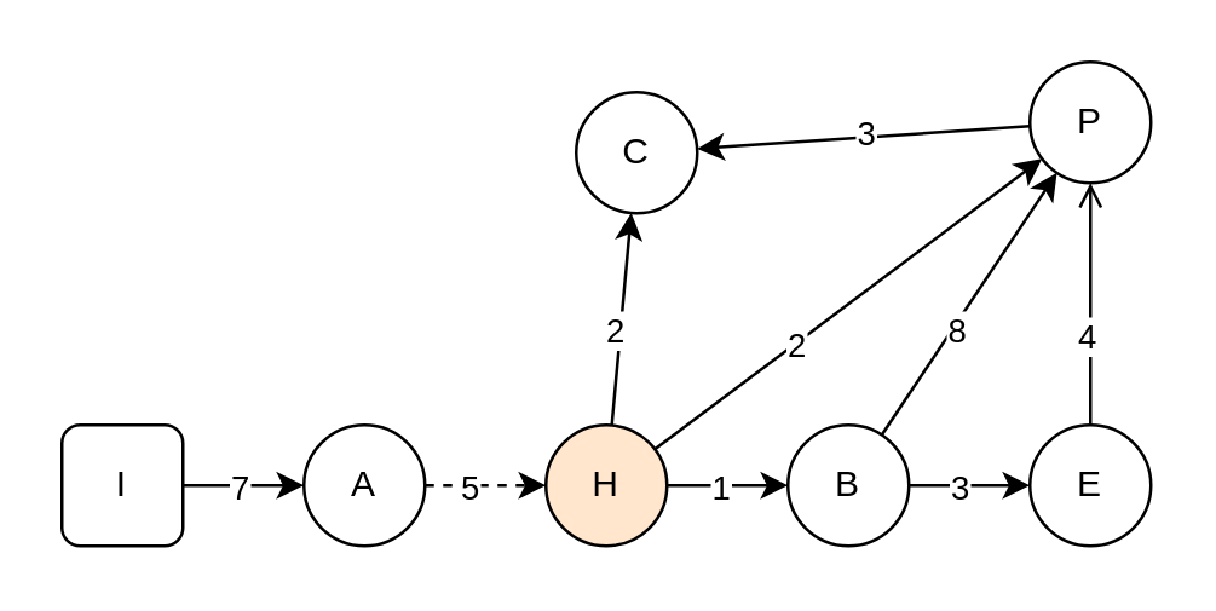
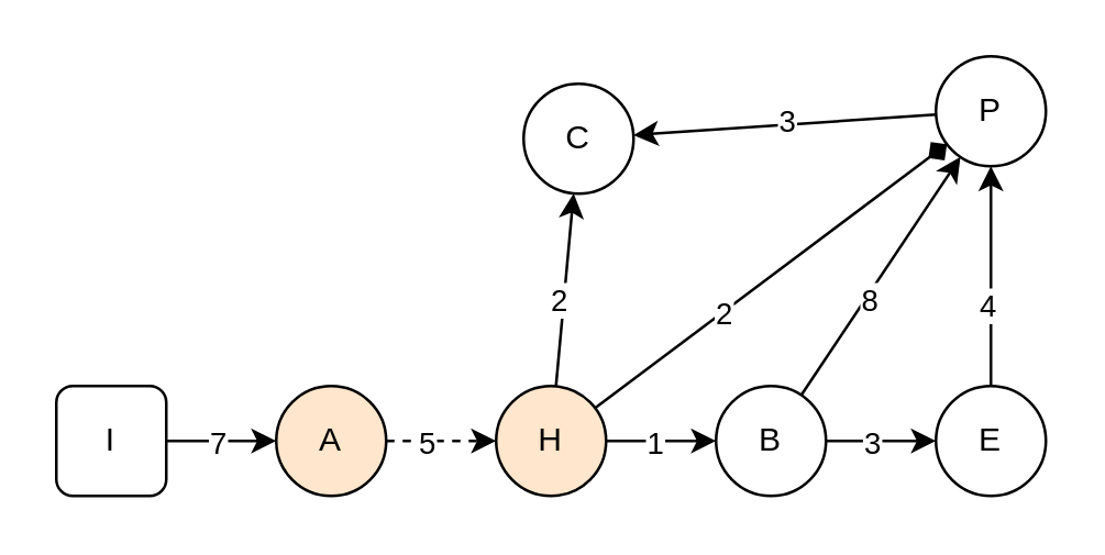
  <mxCell id="0" />
  <mxCell id="1" parent="0" />
  <mxCell id="2" style="rounded=0;orthogonalLoop=1;jettySize=auto;html=1;entryX=0;entryY=0.5;entryDx=0;entryDy=0;" edge="1" parent="1" source="4" target="5"><mxGeometry relative="1" as="geometry"><Array as="points" /></mxGeometry></mxCell>
  <mxCell id="3" value="7" style="edgeLabel;html=1;align=center;verticalAlign=middle;resizable=0;points=[];" vertex="1" connectable="0" parent="2"><mxGeometry x="-0.1" relative="1" as="geometry"><mxPoint as="offset" /></mxGeometry></mxCell>
  <mxCell id="4" value="I" style="whiteSpace=wrap;html=1;aspect=fixed;rounded=1;" vertex="1" parent="1"><mxGeometry x="20" y="140" width="40" height="40" as="geometry" /></mxCell>
- <mxCell id="5" value="A" style="ellipse;whiteSpace=wrap;html=1;aspect=fixed;" vertex="1" parent="1"><mxGeometry x="100" y="140" width="40" height="40" as="geometry" /></mxCell>
+ <mxCell id="5" value="A" style="ellipse;whiteSpace=wrap;html=1;aspect=fixed;fillColor=#ffe6cc;" vertex="1" parent="1"><mxGeometry x="100" y="140" width="40" height="40" as="geometry" /></mxCell>
  <mxCell id="6" style="rounded=0;orthogonalLoop=1;jettySize=auto;html=1;" edge="1" parent="1" source="8" target="24"><mxGeometry relative="1" as="geometry" /></mxCell>
  <mxCell id="7" value="2" style="edgeLabel;html=1;align=center;verticalAlign=middle;resizable=0;points=[];" vertex="1" connectable="0" parent="6"><mxGeometry x="-0.082" y="2" relative="1" as="geometry"><mxPoint as="offset" /></mxGeometry></mxCell>
  <mxCell id="8" value="H" style="ellipse;whiteSpace=wrap;html=1;aspect=fixed;fillColor=#ffe6cc;" vertex="1" parent="1"><mxGeometry x="180" y="140" width="40" height="40" as="geometry" /></mxCell>
  <mxCell id="9" style="rounded=0;orthogonalLoop=1;jettySize=auto;html=1;entryX=0;entryY=0.5;entryDx=0;entryDy=0;dashed=1;" edge="1" parent="1" source="5" target="8"><mxGeometry relative="1" as="geometry" /></mxCell>
  <mxCell id="10" value="5" style="edgeLabel;html=1;align=center;verticalAlign=middle;resizable=0;points=[];" vertex="1" connectable="0" parent="9"><mxGeometry x="-0.3" relative="1" as="geometry"><mxPoint as="offset" /></mxGeometry></mxCell>
  <mxCell id="11" style="rounded=0;orthogonalLoop=1;jettySize=auto;html=1;" edge="1" parent="1" source="13" target="18"><mxGeometry relative="1" as="geometry" /></mxCell>
  <mxCell id="12" value="3" style="edgeLabel;html=1;align=center;verticalAlign=middle;resizable=0;points=[];" vertex="1" connectable="0" parent="11"><mxGeometry x="-0.214" relative="1" as="geometry"><mxPoint as="offset" /></mxGeometry></mxCell>
  <mxCell id="13" value="B" style="ellipse;whiteSpace=wrap;html=1;aspect=fixed;" vertex="1" parent="1"><mxGeometry x="260" y="140" width="40" height="40" as="geometry" /></mxCell>
  <mxCell id="14" style="rounded=0;orthogonalLoop=1;jettySize=auto;html=1;entryX=0;entryY=0.5;entryDx=0;entryDy=0;" edge="1" parent="1" source="8" target="13"><mxGeometry relative="1" as="geometry" /></mxCell>
  <mxCell id="15" value="1" style="edgeLabel;html=1;align=center;verticalAlign=middle;resizable=0;points=[];" vertex="1" connectable="0" parent="14"><mxGeometry x="-0.129" relative="1" as="geometry"><mxPoint as="offset" /></mxGeometry></mxCell>
- <mxCell id="16" style="rounded=0;orthogonalLoop=1;jettySize=auto;html=1;" edge="1" parent="1" source="8" target="21"><mxGeometry relative="1" as="geometry"><mxPoint x="265.858" y="225.858" as="targetPoint" /></mxGeometry></mxCell>
+ <mxCell id="16" style="rounded=0;orthogonalLoop=1;jettySize=auto;html=1;endArrow=diamond;" edge="1" parent="1" source="8" target="21"><mxGeometry relative="1" as="geometry"><mxPoint x="265.858" y="225.858" as="targetPoint" /></mxGeometry></mxCell>
  <mxCell id="17" value="2" style="edgeLabel;html=1;align=center;verticalAlign=middle;resizable=0;points=[];" vertex="1" connectable="0" parent="16"><mxGeometry x="-0.269" relative="1" as="geometry"><mxPoint as="offset" /></mxGeometry></mxCell>
  <mxCell id="18" value="E" style="ellipse;whiteSpace=wrap;html=1;aspect=fixed;" vertex="1" parent="1"><mxGeometry x="340" y="140" width="40" height="40" as="geometry" /></mxCell>
  <mxCell id="19" style="rounded=0;orthogonalLoop=1;jettySize=auto;html=1;" edge="1" parent="1" source="13" target="21"><mxGeometry relative="1" as="geometry"><mxPoint x="280" y="220" as="targetPoint" /></mxGeometry></mxCell>
  <mxCell id="20" value="8" style="edgeLabel;html=1;align=center;verticalAlign=middle;resizable=0;points=[];" vertex="1" connectable="0" parent="19"><mxGeometry x="-0.196" y="-1" relative="1" as="geometry"><mxPoint as="offset" /></mxGeometry></mxCell>
  <mxCell id="21" value="P" style="ellipse;whiteSpace=wrap;html=1;aspect=fixed;" vertex="1" parent="1"><mxGeometry x="340" y="20" width="40" height="40" as="geometry" /></mxCell>
- <mxCell id="22" style="rounded=0;orthogonalLoop=1;jettySize=auto;html=1;endArrow=open;" edge="1" parent="1" source="18" target="21"><mxGeometry relative="1" as="geometry"><mxPoint x="420" y="160" as="targetPoint" /></mxGeometry></mxCell>
+ <mxCell id="22" style="rounded=0;orthogonalLoop=1;jettySize=auto;html=1;" edge="1" parent="1" source="18" target="21"><mxGeometry relative="1" as="geometry"><mxPoint x="420" y="160" as="targetPoint" /></mxGeometry></mxCell>
  <mxCell id="23" value="4" style="edgeLabel;html=1;align=center;verticalAlign=middle;resizable=0;points=[];" vertex="1" connectable="0" parent="22"><mxGeometry x="-0.243" y="2" relative="1" as="geometry"><mxPoint as="offset" /></mxGeometry></mxCell>
  <mxCell id="24" value="C" style="ellipse;whiteSpace=wrap;html=1;aspect=fixed;" vertex="1" parent="1"><mxGeometry x="190" y="30" width="40" height="40" as="geometry" /></mxCell>
  <mxCell id="25" style="rounded=0;orthogonalLoop=1;jettySize=auto;html=1;" edge="1" parent="1" source="21" target="24"><mxGeometry relative="1" as="geometry" /></mxCell>
  <mxCell id="26" value="3" style="edgeLabel;html=1;align=center;verticalAlign=middle;resizable=0;points=[];" vertex="1" connectable="0" parent="25"><mxGeometry x="-0.009" y="-1" relative="1" as="geometry"><mxPoint as="offset" /></mxGeometry></mxCell>
